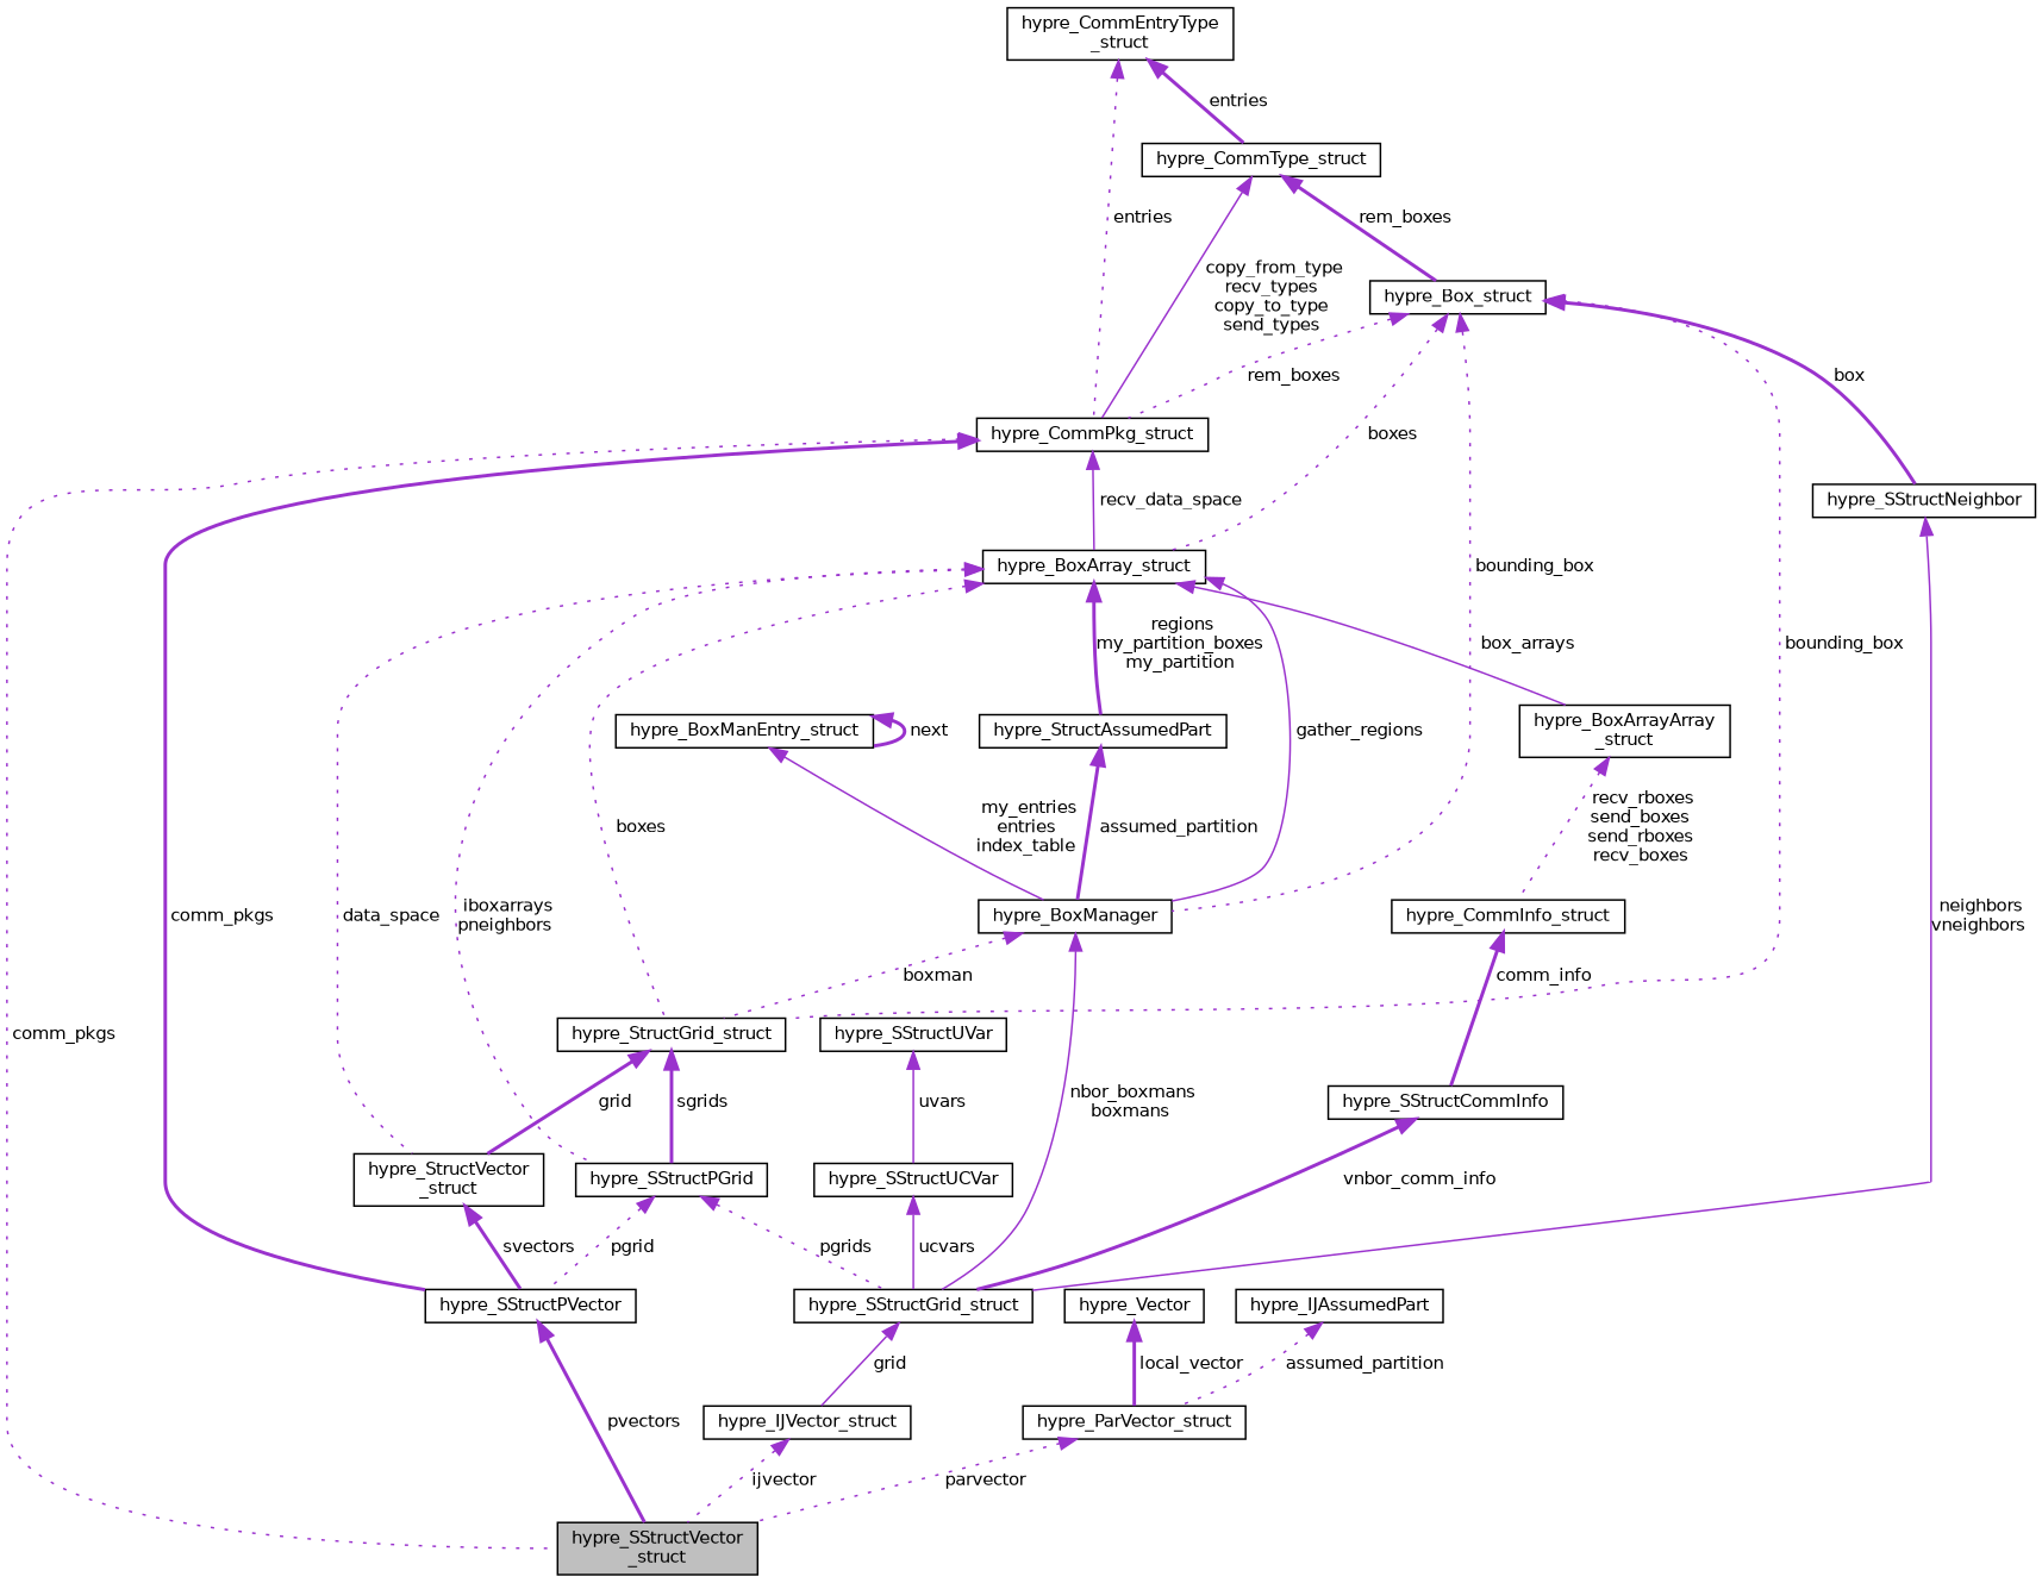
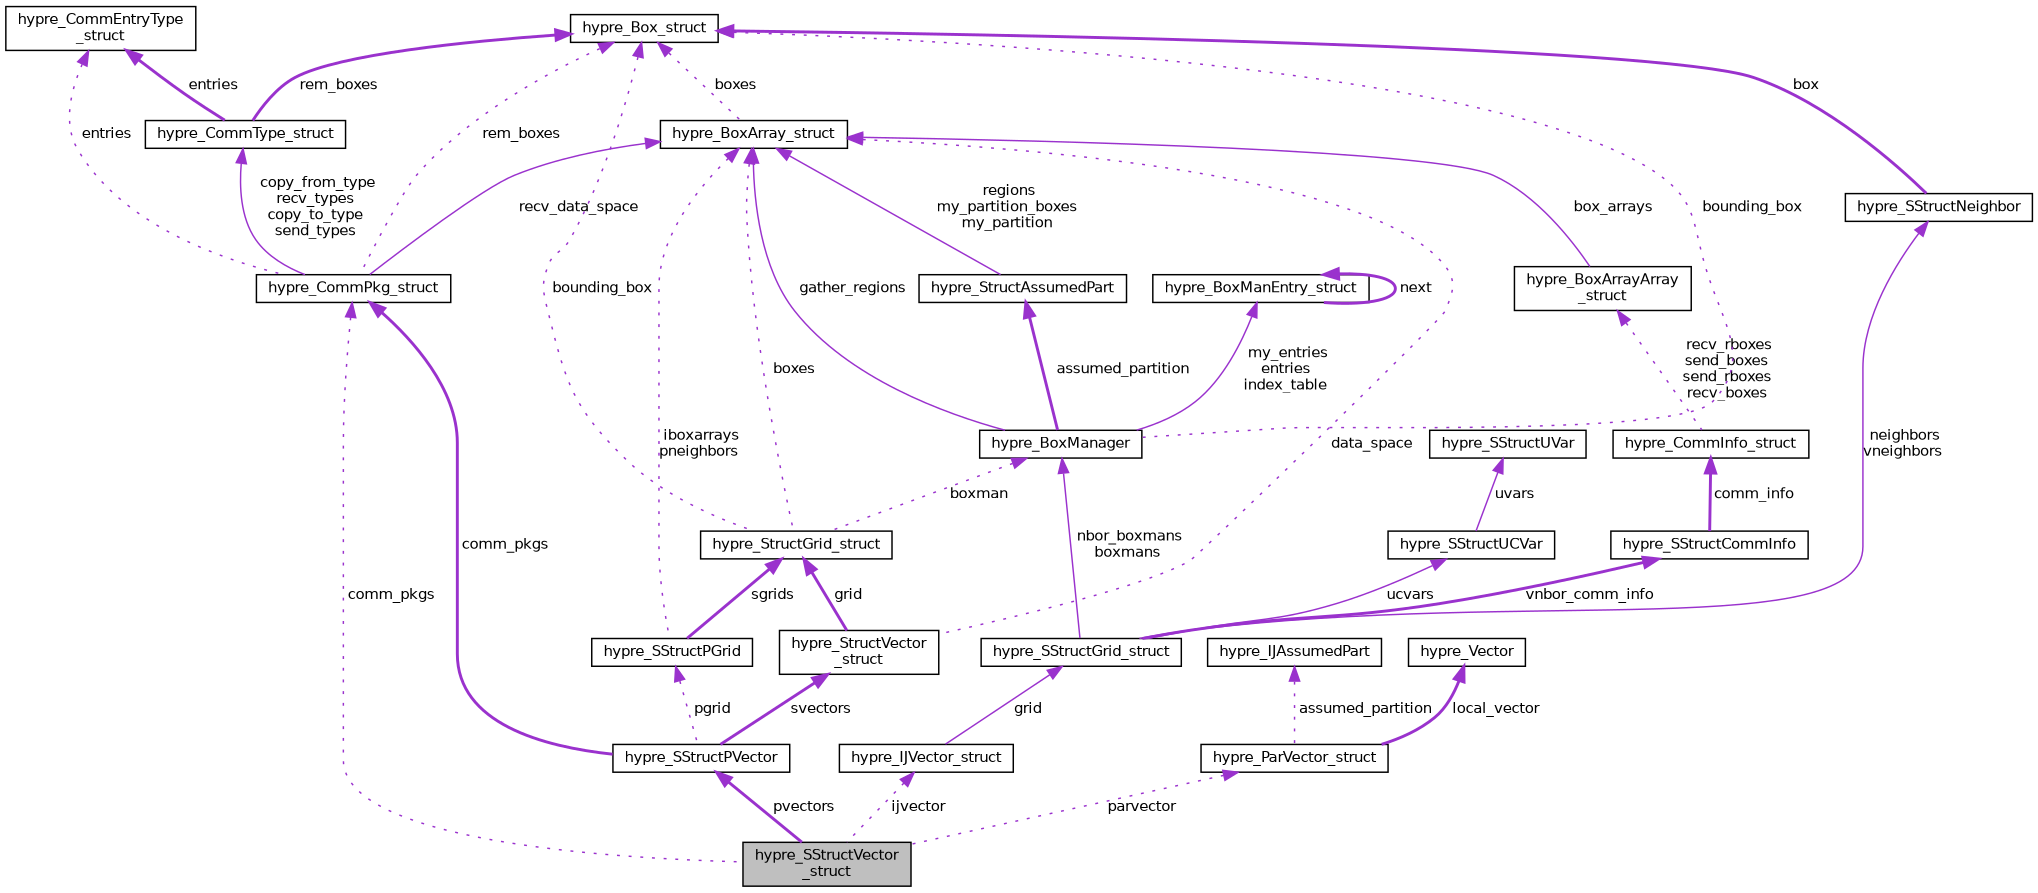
  digraph {
    rankdir=TB
    node [color=black fillcolor=white fontname=Helvetica fontsize=10 shape=record style=filled]
    edge [color=darkorchid3 dir=back fontname=Helvetica fontsize=10 labelfontname=Helvetica labelfontsize=10 style=dotted]
    n1 [fillcolor=grey75 fontcolor=black height=0.2 label="hypre_SStructVector\l_struct" width=0.4]
    n2 [height=0.2 label=hypre_CommPkg_struct width=0.4]
    n3 [height=0.2 label=hypre_SStructPVector width=0.4]
    n4 [height=0.2 label=hypre_BoxArray_struct width=0.4]
    n5 [height=0.2 label=hypre_SStructPGrid width=0.4]
    n6 [height=0.2 label=hypre_StructGrid_struct width=0.4]
    n7 [height=0.2 label=hypre_BoxManager width=0.4]
    n8 [height=0.2 label=hypre_StructAssumedPart width=0.4]
    n9 [height=0.2 label="hypre_StructVector\l_struct" width=0.4]
    n10 [height=0.2 label="hypre_BoxArrayArray\l_struct" width=0.4]
    n11 [height=0.2 label=hypre_SStructGrid_struct width=0.4]
    n12 [height=0.2 label=hypre_CommInfo_struct width=0.4]
    n13 [height=0.2 label=hypre_Box_struct width=0.4]
    n14 [height=0.2 label=hypre_CommType_struct width=0.4]
    n15 [height=0.2 label=hypre_SStructNeighbor width=0.4]
    n16 [height=0.2 label="hypre_CommEntryType\l_struct" width=0.4]
    n17 [height=0.2 label=hypre_IJVector_struct width=0.4]
    n18 [height=0.2 label=hypre_ParVector_struct width=0.4]
    n19 [height=0.2 label=hypre_Vector width=0.4]
    n20 [height=0.2 label=hypre_IJAssumedPart width=0.4]
    n21 [height=0.2 label=hypre_BoxManEntry_struct width=0.4]
    n22 [height=0.2 label=hypre_SStructCommInfo width=0.4]
    n23 [height=0.2 label=hypre_SStructUCVar width=0.4]
    n24 [height=0.2 label=hypre_SStructUVar width=0.4]
    n2 -> n1 [label=" comm_pkgs"]
    n2 -> n3 [label=" comm_pkgs" style=bold]
    n3 -> n1 [label=" pvectors" style=bold]
-   n2 -> n4 [label=" recv_data_space" style=solid]
+   n4 -> n2 [label=" recv_data_space" style=solid]
    n4 -> n5 [label=" iboxarrays\npneighbors"]
    n4 -> n6 [label=" boxes"]
    n4 -> n7 [label=" gather_regions" style=solid]
-   n4 -> n8 [label=" regions\nmy_partition_boxes\nmy_partition" style=bold]
+   n4 -> n8 [label=" regions\nmy_partition_boxes\nmy_partition" style=solid]
    n4 -> n9 [label=" data_space"]
    n4 -> n10 [label=" box_arrays" style=solid]
    n5 -> n3 [label=" pgrid"]
-   n5 -> n11 [label=" pgrids"]
    n6 -> n5 [label=" sgrids" style=bold]
    n6 -> n9 [label=" grid" style=bold]
    n7 -> n6 [label=" boxman"]
    n7 -> n11 [label=" nbor_boxmans\nboxmans" style=solid]
    n8 -> n7 [label=" assumed_partition" style=bold]
    n9 -> n3 [label=" svectors" style=bold]
    n10 -> n12 [label=" recv_rboxes\nsend_boxes\nsend_rboxes\nrecv_boxes"]
    n11 -> n17 [label=" grid" style=solid]
    n12 -> n22 [label=" comm_info" style=bold]
    n13 -> n2 [label=" rem_boxes"]
    n13 -> n4 [label=" boxes"]
    n13 -> n6 [label=" bounding_box"]
    n13 -> n7 [label=" bounding_box"]
-   n14 -> n13 [label=" rem_boxes" style=bold]
+   n13 -> n14 [label=" rem_boxes" style=bold]
    n13 -> n15 [label=" box" style=bold]
    n14 -> n2 [label=" copy_from_type\nrecv_types\ncopy_to_type\nsend_types" style=solid]
    n15 -> n11 [label=" neighbors\nvneighbors" style=solid]
    n16 -> n2 [label=" entries"]
    n16 -> n14 [label=" entries" style=bold]
    n17 -> n1 [label=" ijvector"]
    n18 -> n1 [label=" parvector"]
    n19 -> n18 [label=" local_vector" style=bold]
    n20 -> n18 [label=" assumed_partition"]
    n21 -> n7 [label=" my_entries\nentries\nindex_table" style=solid]
    n21 -> n21 [label=" next" style=bold]
    n22 -> n11 [label=" vnbor_comm_info" style=bold]
    n23 -> n11 [label=" ucvars" style=solid]
    n24 -> n23 [label=" uvars" style=solid]
  }
